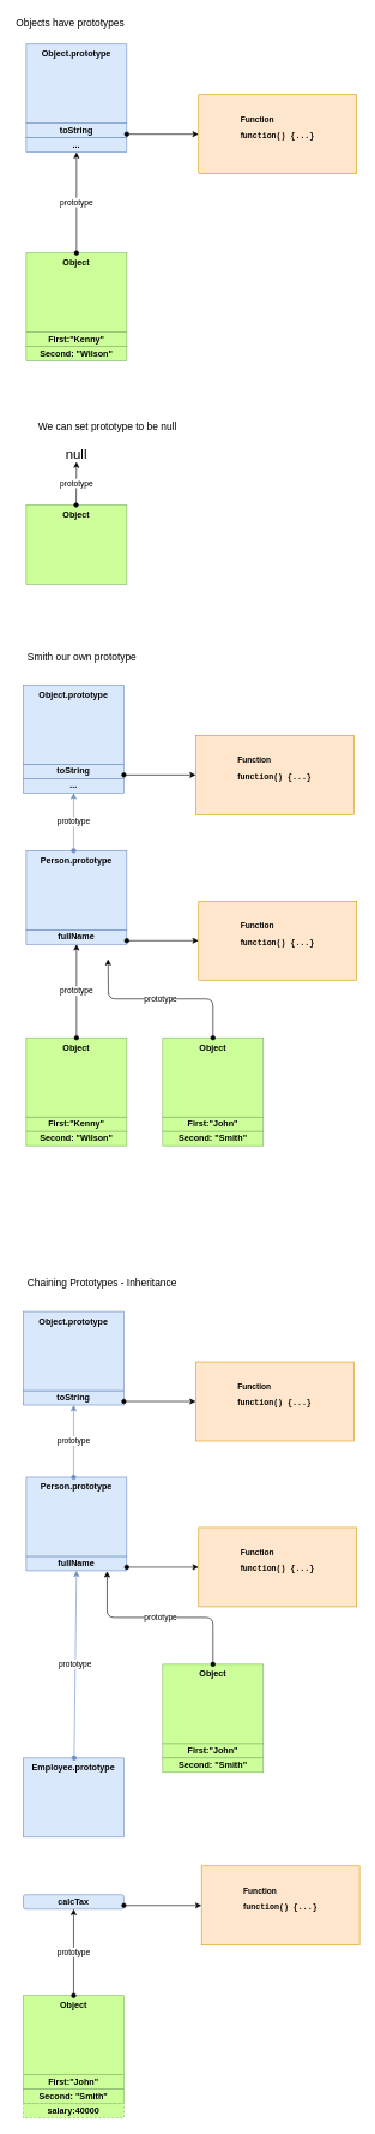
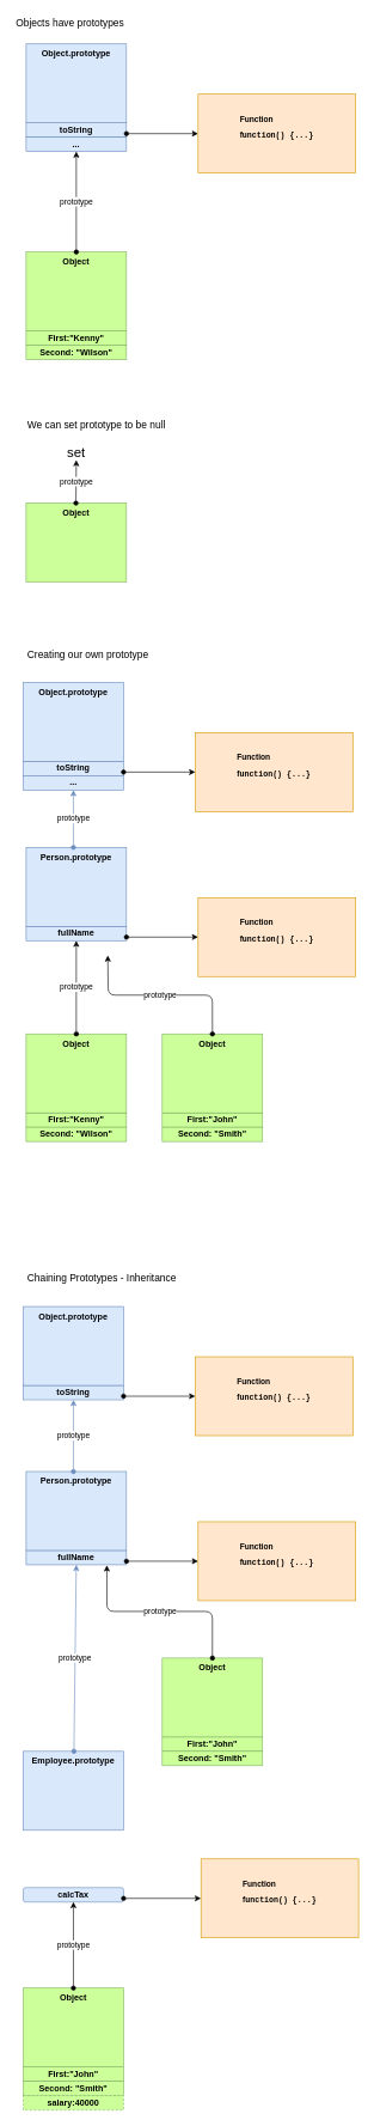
  <mxCell id="0" />
  <mxCell id="1" parent="0" />
  <mxCell id="2" value="First:&quot;Kenny&quot;" style="rounded=0;whiteSpace=wrap;html=1;strokeColor=#82b366;fillColor=#CCFF99;fontStyle=1" parent="1" vertex="1"><mxGeometry x="36" y="460" width="140" height="20" as="geometry" /></mxCell>
  <mxCell id="3" value="Second: &quot;Wilson&quot;" style="rounded=0;whiteSpace=wrap;html=1;strokeColor=#82b366;fillColor=#CCFF99;fontStyle=1" parent="1" vertex="1"><mxGeometry x="36" y="480" width="140" height="20" as="geometry" /></mxCell>
  <mxCell id="4" value="Object&lt;div style=&quot;text-align: justify&quot;&gt;&lt;/div&gt;" style="rounded=0;whiteSpace=wrap;html=1;strokeColor=#82b366;fillColor=#CCFF99;fontStyle=1;verticalAlign=top;" parent="1" vertex="1"><mxGeometry x="36" y="350" width="140" height="110" as="geometry" /></mxCell>
  <mxCell id="5" value="toString" style="rounded=0;whiteSpace=wrap;html=1;strokeColor=#6c8ebf;fillColor=#dae8fc;fontStyle=1" parent="1" vertex="1"><mxGeometry x="36" y="170" width="140" height="20" as="geometry" /></mxCell>
  <mxCell id="6" value="Object.prototype&lt;div style=&quot;text-align: justify&quot;&gt;&lt;/div&gt;" style="rounded=0;whiteSpace=wrap;html=1;strokeColor=#6c8ebf;fillColor=#dae8fc;fontStyle=1;verticalAlign=top;" parent="1" vertex="1"><mxGeometry x="36" y="60" width="140" height="110" as="geometry" /></mxCell>
  <mxCell id="7" value="" style="endArrow=classic;html=1;endFill=1;startArrow=oval;startFill=1;exitX=1;exitY=0.75;exitDx=0;exitDy=0;entryX=0;entryY=0.5;entryDx=0;entryDy=0;" parent="1" source="5" target="8" edge="1"><mxGeometry width="50" height="50" relative="1" as="geometry"><mxPoint x="246" y="40" as="sourcePoint" /><mxPoint x="296" y="-10" as="targetPoint" /></mxGeometry></mxCell>
  <mxCell id="8" value="&lt;p class=&quot;SourceCodeCxSpFirst&quot; style=&quot;text-align: left ; font-size: 11px ; line-height: 80%&quot;&gt;&lt;font style=&quot;font-size: 11px&quot;&gt;Function&lt;/font&gt;&lt;/p&gt;&lt;p class=&quot;SourceCodeCxSpFirst&quot; style=&quot;text-align: left ; font-size: 11px&quot;&gt;&lt;font style=&quot;font-size: 11px&quot;&gt;f&lt;font face=&quot;Courier New&quot;&gt;unction()&amp;nbsp;{...}&lt;/font&gt;&lt;/font&gt;&lt;/p&gt;&lt;br&gt;&lt;div style=&quot;text-align: justify&quot;&gt;&lt;/div&gt;" style="rounded=0;whiteSpace=wrap;html=1;strokeColor=#d79b00;fillColor=#ffe6cc;fontStyle=1" parent="1" vertex="1"><mxGeometry x="276" y="130" width="220" height="110" as="geometry" /></mxCell>
  <mxCell id="9" value="..." style="rounded=0;whiteSpace=wrap;html=1;strokeColor=#6c8ebf;fillColor=#dae8fc;fontStyle=1" parent="1" vertex="1"><mxGeometry x="36" y="190" width="140" height="20" as="geometry" /></mxCell>
  <mxCell id="10" value="prototype" style="endArrow=classic;html=1;endFill=1;startArrow=oval;startFill=1;exitX=0.5;exitY=0;exitDx=0;exitDy=0;" parent="1" source="4" target="9" edge="1"><mxGeometry width="50" height="50" relative="1" as="geometry"><mxPoint x="186" y="195" as="sourcePoint" /><mxPoint x="286" y="195" as="targetPoint" /></mxGeometry></mxCell>
  <mxCell id="11" value="&lt;font style=&quot;font-size: 14px&quot;&gt;Objects have prototypes&lt;/font&gt;" style="text;html=1;strokeColor=none;fillColor=none;align=left;verticalAlign=middle;whiteSpace=wrap;rounded=0;fontSize=19;" parent="1" vertex="1"><mxGeometry x="20" y="20" width="290" height="20" as="geometry" /></mxCell>
- <mxCell id="12" value="&lt;font style=&quot;font-size: 14px&quot;&gt;We can set prototype to be null&lt;/font&gt;" style="text;html=1;strokeColor=none;fillColor=none;align=left;verticalAlign=middle;whiteSpace=wrap;rounded=0;fontSize=19;" parent="1" vertex="1"><mxGeometry x="51" y="580" width="290" height="20" as="geometry" /></mxCell>
+ <mxCell id="12" value="&lt;font style=&quot;font-size: 14px&quot;&gt;We can set prototype to be null&lt;/font&gt;" style="text;html=1;strokeColor=none;fillColor=none;align=left;verticalAlign=middle;whiteSpace=wrap;rounded=0;fontSize=19;" parent="1" vertex="1"><mxGeometry x="36" y="580" width="290" height="20" as="geometry" /></mxCell>
  <mxCell id="13" value="Object&lt;div style=&quot;text-align: justify&quot;&gt;&lt;/div&gt;" style="rounded=0;whiteSpace=wrap;html=1;strokeColor=#82b366;fillColor=#CCFF99;fontStyle=1;verticalAlign=top;" parent="1" vertex="1"><mxGeometry x="36" y="700" width="140" height="110" as="geometry" /></mxCell>
  <mxCell id="14" value="prototype" style="endArrow=classic;html=1;endFill=1;startArrow=oval;startFill=1;exitX=0.5;exitY=0;exitDx=0;exitDy=0;" parent="1" edge="1"><mxGeometry width="50" height="50" relative="1" as="geometry"><mxPoint x="105.5" y="700" as="sourcePoint" /><mxPoint x="106" y="640" as="targetPoint" /></mxGeometry></mxCell>
- <mxCell id="15" value="null" style="text;html=1;strokeColor=none;fillColor=none;align=center;verticalAlign=middle;whiteSpace=wrap;rounded=0;fontSize=19;" parent="1" vertex="1"><mxGeometry x="86" y="620" width="40" height="20" as="geometry" /></mxCell>
- <mxCell id="16" value="&lt;span style=&quot;font-size: 14px&quot;&gt;Smith our own prototype&lt;/span&gt;" style="text;html=1;strokeColor=none;fillColor=none;align=left;verticalAlign=middle;whiteSpace=wrap;rounded=0;fontSize=19;" parent="1" vertex="1"><mxGeometry x="36" y="900" width="290" height="20" as="geometry" /></mxCell>
+ <mxCell id="15" value="set" style="text;html=1;strokeColor=none;fillColor=none;align=center;verticalAlign=middle;whiteSpace=wrap;rounded=0;fontSize=19;" parent="1" vertex="1"><mxGeometry x="86" y="620" width="40" height="20" as="geometry" /></mxCell>
+ <mxCell id="16" value="&lt;span style=&quot;font-size: 14px&quot;&gt;Creating our own prototype&lt;/span&gt;" style="text;html=1;strokeColor=none;fillColor=none;align=left;verticalAlign=middle;whiteSpace=wrap;rounded=0;fontSize=19;" parent="1" vertex="1"><mxGeometry x="36" y="900" width="290" height="20" as="geometry" /></mxCell>
  <mxCell id="17" value="First:&quot;Kenny&quot;" style="rounded=0;whiteSpace=wrap;html=1;strokeColor=#82b366;fillColor=#CCFF99;fontStyle=1" parent="1" vertex="1"><mxGeometry x="36" y="1550" width="140" height="20" as="geometry" /></mxCell>
  <mxCell id="18" value="Second: &quot;Wilson&quot;" style="rounded=0;whiteSpace=wrap;html=1;strokeColor=#82b366;fillColor=#CCFF99;fontStyle=1" parent="1" vertex="1"><mxGeometry x="36" y="1570" width="140" height="20" as="geometry" /></mxCell>
  <mxCell id="19" value="Object&lt;div style=&quot;text-align: justify&quot;&gt;&lt;/div&gt;" style="rounded=0;whiteSpace=wrap;html=1;strokeColor=#82b366;fillColor=#CCFF99;fontStyle=1;verticalAlign=top;" parent="1" vertex="1"><mxGeometry x="36" y="1440" width="140" height="110" as="geometry" /></mxCell>
  <mxCell id="20" value="toString" style="rounded=0;whiteSpace=wrap;html=1;strokeColor=#6c8ebf;fillColor=#dae8fc;fontStyle=1" parent="1" vertex="1"><mxGeometry x="32" y="1060" width="140" height="20" as="geometry" /></mxCell>
  <mxCell id="21" value="Object.prototype&lt;div style=&quot;text-align: justify&quot;&gt;&lt;/div&gt;" style="rounded=0;whiteSpace=wrap;html=1;strokeColor=#6c8ebf;fillColor=#dae8fc;fontStyle=1;verticalAlign=top;" parent="1" vertex="1"><mxGeometry x="32" y="950" width="140" height="110" as="geometry" /></mxCell>
  <mxCell id="22" value="" style="endArrow=classic;html=1;endFill=1;startArrow=oval;startFill=1;exitX=1;exitY=0.75;exitDx=0;exitDy=0;entryX=0;entryY=0.5;entryDx=0;entryDy=0;" parent="1" source="20" target="23" edge="1"><mxGeometry width="50" height="50" relative="1" as="geometry"><mxPoint x="242" y="930" as="sourcePoint" /><mxPoint x="292" y="880" as="targetPoint" /></mxGeometry></mxCell>
  <mxCell id="23" value="&lt;p class=&quot;SourceCodeCxSpFirst&quot; style=&quot;text-align: left ; font-size: 11px ; line-height: 80%&quot;&gt;&lt;font style=&quot;font-size: 11px&quot;&gt;Function&lt;/font&gt;&lt;/p&gt;&lt;p class=&quot;SourceCodeCxSpFirst&quot; style=&quot;text-align: left ; font-size: 11px&quot;&gt;&lt;font style=&quot;font-size: 11px&quot;&gt;f&lt;font face=&quot;Courier New&quot;&gt;unction()&amp;nbsp;{...}&lt;/font&gt;&lt;/font&gt;&lt;/p&gt;&lt;br&gt;&lt;div style=&quot;text-align: justify&quot;&gt;&lt;/div&gt;" style="rounded=0;whiteSpace=wrap;html=1;strokeColor=#d79b00;fillColor=#ffe6cc;fontStyle=1" parent="1" vertex="1"><mxGeometry x="272" y="1020" width="220" height="110" as="geometry" /></mxCell>
  <mxCell id="24" value="..." style="rounded=0;whiteSpace=wrap;html=1;strokeColor=#6c8ebf;fillColor=#dae8fc;fontStyle=1" parent="1" vertex="1"><mxGeometry x="32" y="1080" width="140" height="20" as="geometry" /></mxCell>
  <mxCell id="25" value="prototype" style="endArrow=classic;html=1;endFill=1;startArrow=oval;startFill=1;exitX=0.5;exitY=0;exitDx=0;exitDy=0;entryX=0.5;entryY=1;entryDx=0;entryDy=0;" parent="1" source="19" target="26" edge="1"><mxGeometry width="50" height="50" relative="1" as="geometry"><mxPoint x="182" y="1285" as="sourcePoint" /><mxPoint x="106" y="1330" as="targetPoint" /></mxGeometry></mxCell>
  <mxCell id="26" value="fullName" style="rounded=0;whiteSpace=wrap;html=1;strokeColor=#6c8ebf;fillColor=#dae8fc;fontStyle=1" parent="1" vertex="1"><mxGeometry x="36" y="1290" width="140" height="20" as="geometry" /></mxCell>
  <mxCell id="27" value="Person.prototype&lt;div style=&quot;text-align: justify&quot;&gt;&lt;/div&gt;" style="rounded=0;whiteSpace=wrap;html=1;strokeColor=#6c8ebf;fillColor=#dae8fc;fontStyle=1;verticalAlign=top;" parent="1" vertex="1"><mxGeometry x="36" y="1180" width="140" height="110" as="geometry" /></mxCell>
  <mxCell id="28" value="" style="endArrow=classic;html=1;endFill=1;startArrow=oval;startFill=1;exitX=1;exitY=0.75;exitDx=0;exitDy=0;entryX=0;entryY=0.5;entryDx=0;entryDy=0;" parent="1" source="26" target="29" edge="1"><mxGeometry width="50" height="50" relative="1" as="geometry"><mxPoint x="246" y="1160" as="sourcePoint" /><mxPoint x="296" y="1110" as="targetPoint" /></mxGeometry></mxCell>
  <mxCell id="29" value="&lt;p class=&quot;SourceCodeCxSpFirst&quot; style=&quot;text-align: left ; font-size: 11px ; line-height: 80%&quot;&gt;&lt;font style=&quot;font-size: 11px&quot;&gt;Function&lt;/font&gt;&lt;/p&gt;&lt;p class=&quot;SourceCodeCxSpFirst&quot; style=&quot;text-align: left ; font-size: 11px&quot;&gt;&lt;font style=&quot;font-size: 11px&quot;&gt;f&lt;font face=&quot;Courier New&quot;&gt;unction()&amp;nbsp;{...}&lt;/font&gt;&lt;/font&gt;&lt;/p&gt;&lt;br&gt;&lt;div style=&quot;text-align: justify&quot;&gt;&lt;/div&gt;" style="rounded=0;whiteSpace=wrap;html=1;strokeColor=#d79b00;fillColor=#ffe6cc;fontStyle=1" parent="1" vertex="1"><mxGeometry x="276" y="1250" width="220" height="110" as="geometry" /></mxCell>
  <mxCell id="30" value="prototype" style="endArrow=classic;html=1;endFill=1;startArrow=oval;startFill=1;fillColor=#dae8fc;strokeColor=#6c8ebf;" parent="1" edge="1"><mxGeometry width="50" height="50" relative="1" as="geometry"><mxPoint x="102" y="1180" as="sourcePoint" /><mxPoint x="102" y="1100" as="targetPoint" /></mxGeometry></mxCell>
  <mxCell id="31" value="First:&quot;John&quot;" style="rounded=0;whiteSpace=wrap;html=1;strokeColor=#82b366;fillColor=#CCFF99;fontStyle=1" parent="1" vertex="1"><mxGeometry x="226" y="1550" width="140" height="20" as="geometry" /></mxCell>
  <mxCell id="32" value="Second: &quot;Smith&quot;" style="rounded=0;whiteSpace=wrap;html=1;strokeColor=#82b366;fillColor=#CCFF99;fontStyle=1" parent="1" vertex="1"><mxGeometry x="226" y="1570" width="140" height="20" as="geometry" /></mxCell>
  <mxCell id="33" value="Object&lt;div style=&quot;text-align: justify&quot;&gt;&lt;/div&gt;" style="rounded=0;whiteSpace=wrap;html=1;strokeColor=#82b366;fillColor=#CCFF99;fontStyle=1;verticalAlign=top;" parent="1" vertex="1"><mxGeometry x="226" y="1440" width="140" height="110" as="geometry" /></mxCell>
  <mxCell id="34" value="prototype" style="endArrow=classic;html=1;endFill=1;startArrow=oval;startFill=1;exitX=0.5;exitY=0;exitDx=0;exitDy=0;entryX=0.814;entryY=1.033;entryDx=0;entryDy=0;edgeStyle=orthogonalEdgeStyle;entryPerimeter=0;" parent="1" source="33" edge="1"><mxGeometry width="50" height="50" relative="1" as="geometry"><mxPoint x="116" y="1450" as="sourcePoint" /><mxPoint x="149.96" y="1330.66" as="targetPoint" /></mxGeometry></mxCell>
  <mxCell id="35" value="&lt;span style=&quot;font-size: 14px&quot;&gt;Chaining Prototypes - Inheritance&lt;/span&gt;" style="text;html=1;strokeColor=none;fillColor=none;align=left;verticalAlign=middle;whiteSpace=wrap;rounded=0;fontSize=19;" parent="1" vertex="1"><mxGeometry x="36" y="1770" width="290" height="20" as="geometry" /></mxCell>
  <mxCell id="36" value="toString" style="rounded=0;whiteSpace=wrap;html=1;strokeColor=#6c8ebf;fillColor=#dae8fc;fontStyle=1" parent="1" vertex="1"><mxGeometry x="32" y="1930" width="140" height="20" as="geometry" /></mxCell>
  <mxCell id="37" value="Object.prototype&lt;div style=&quot;text-align: justify&quot;&gt;&lt;/div&gt;" style="rounded=0;whiteSpace=wrap;html=1;strokeColor=#6c8ebf;fillColor=#dae8fc;fontStyle=1;verticalAlign=top;" parent="1" vertex="1"><mxGeometry x="32" y="1820" width="140" height="110" as="geometry" /></mxCell>
  <mxCell id="38" value="" style="endArrow=classic;html=1;endFill=1;startArrow=oval;startFill=1;exitX=1;exitY=0.75;exitDx=0;exitDy=0;entryX=0;entryY=0.5;entryDx=0;entryDy=0;" parent="1" source="36" target="39" edge="1"><mxGeometry width="50" height="50" relative="1" as="geometry"><mxPoint x="242" y="1800" as="sourcePoint" /><mxPoint x="292" y="1750" as="targetPoint" /></mxGeometry></mxCell>
  <mxCell id="39" value="&lt;p class=&quot;SourceCodeCxSpFirst&quot; style=&quot;text-align: left ; font-size: 11px ; line-height: 80%&quot;&gt;&lt;font style=&quot;font-size: 11px&quot;&gt;Function&lt;/font&gt;&lt;/p&gt;&lt;p class=&quot;SourceCodeCxSpFirst&quot; style=&quot;text-align: left ; font-size: 11px&quot;&gt;&lt;font style=&quot;font-size: 11px&quot;&gt;f&lt;font face=&quot;Courier New&quot;&gt;unction()&amp;nbsp;{...}&lt;/font&gt;&lt;/font&gt;&lt;/p&gt;&lt;br&gt;&lt;div style=&quot;text-align: justify&quot;&gt;&lt;/div&gt;" style="rounded=0;whiteSpace=wrap;html=1;strokeColor=#d79b00;fillColor=#ffe6cc;fontStyle=1" parent="1" vertex="1"><mxGeometry x="272" y="1890" width="220" height="110" as="geometry" /></mxCell>
  <mxCell id="40" value="fullName" style="rounded=0;whiteSpace=wrap;html=1;strokeColor=#6c8ebf;fillColor=#dae8fc;fontStyle=1" parent="1" vertex="1"><mxGeometry x="36" y="2160" width="140" height="20" as="geometry" /></mxCell>
  <mxCell id="41" value="Person.prototype&lt;div style=&quot;text-align: justify&quot;&gt;&lt;/div&gt;" style="rounded=0;whiteSpace=wrap;html=1;strokeColor=#6c8ebf;fillColor=#dae8fc;fontStyle=1;verticalAlign=top;" parent="1" vertex="1"><mxGeometry x="36" y="2050" width="140" height="110" as="geometry" /></mxCell>
  <mxCell id="42" value="" style="endArrow=classic;html=1;endFill=1;startArrow=oval;startFill=1;exitX=1;exitY=0.75;exitDx=0;exitDy=0;entryX=0;entryY=0.5;entryDx=0;entryDy=0;" parent="1" source="40" target="43" edge="1"><mxGeometry width="50" height="50" relative="1" as="geometry"><mxPoint x="246" y="2030" as="sourcePoint" /><mxPoint x="296" y="1980" as="targetPoint" /></mxGeometry></mxCell>
  <mxCell id="43" value="&lt;p class=&quot;SourceCodeCxSpFirst&quot; style=&quot;text-align: left ; font-size: 11px ; line-height: 80%&quot;&gt;&lt;font style=&quot;font-size: 11px&quot;&gt;Function&lt;/font&gt;&lt;/p&gt;&lt;p class=&quot;SourceCodeCxSpFirst&quot; style=&quot;text-align: left ; font-size: 11px&quot;&gt;&lt;font style=&quot;font-size: 11px&quot;&gt;f&lt;font face=&quot;Courier New&quot;&gt;unction()&amp;nbsp;{...}&lt;/font&gt;&lt;/font&gt;&lt;/p&gt;&lt;br&gt;&lt;div style=&quot;text-align: justify&quot;&gt;&lt;/div&gt;" style="rounded=0;whiteSpace=wrap;html=1;strokeColor=#d79b00;fillColor=#ffe6cc;fontStyle=1" parent="1" vertex="1"><mxGeometry x="276" y="2120" width="220" height="110" as="geometry" /></mxCell>
  <mxCell id="44" value="prototype" style="endArrow=classic;html=1;endFill=1;startArrow=oval;startFill=1;fillColor=#dae8fc;strokeColor=#6c8ebf;entryX=0.5;entryY=1;entryDx=0;entryDy=0;" parent="1" target="36" edge="1"><mxGeometry width="50" height="50" relative="1" as="geometry"><mxPoint x="102" y="2050" as="sourcePoint" /><mxPoint x="102" y="1970" as="targetPoint" /></mxGeometry></mxCell>
  <mxCell id="45" value="First:&quot;John&quot;" style="rounded=0;whiteSpace=wrap;html=1;strokeColor=#82b366;fillColor=#CCFF99;fontStyle=1" parent="1" vertex="1"><mxGeometry x="226" y="2420" width="140" height="20" as="geometry" /></mxCell>
  <mxCell id="46" value="Second: &quot;Smith&quot;" style="rounded=0;whiteSpace=wrap;html=1;strokeColor=#82b366;fillColor=#CCFF99;fontStyle=1" parent="1" vertex="1"><mxGeometry x="226" y="2440" width="140" height="20" as="geometry" /></mxCell>
  <mxCell id="47" value="Object&lt;div style=&quot;text-align: justify&quot;&gt;&lt;/div&gt;" style="rounded=0;whiteSpace=wrap;html=1;strokeColor=#82b366;fillColor=#CCFF99;fontStyle=1;verticalAlign=top;" parent="1" vertex="1"><mxGeometry x="226" y="2310" width="140" height="110" as="geometry" /></mxCell>
  <mxCell id="48" value="prototype" style="endArrow=classic;html=1;endFill=1;startArrow=oval;startFill=1;exitX=0.5;exitY=0;exitDx=0;exitDy=0;entryX=0.805;entryY=1.033;entryDx=0;entryDy=0;edgeStyle=orthogonalEdgeStyle;entryPerimeter=0;" parent="1" source="47" target="40" edge="1"><mxGeometry width="50" height="50" relative="1" as="geometry"><mxPoint x="116" y="2320" as="sourcePoint" /><mxPoint x="149.96" y="2200.66" as="targetPoint" /></mxGeometry></mxCell>
  <mxCell id="49" value="calcTax" style="whiteSpace=wrap;html=1;strokeColor=#6c8ebf;fillColor=#dae8fc;fontStyle=1;rounded=1;" parent="1" vertex="1"><mxGeometry x="32" y="2630" width="140" height="20" as="geometry" /></mxCell>
  <mxCell id="50" value="Employee.prototype&lt;div style=&quot;text-align: justify&quot;&gt;&lt;/div&gt;" style="rounded=0;whiteSpace=wrap;html=1;strokeColor=#6c8ebf;fillColor=#dae8fc;fontStyle=1;verticalAlign=top;" parent="1" vertex="1"><mxGeometry x="32" y="2440" width="140" height="110" as="geometry" /></mxCell>
  <mxCell id="51" value="" style="endArrow=classic;html=1;endFill=1;startArrow=oval;startFill=1;exitX=1;exitY=0.75;exitDx=0;exitDy=0;entryX=0;entryY=0.5;entryDx=0;entryDy=0;" parent="1" source="49" target="52" edge="1"><mxGeometry width="50" height="50" relative="1" as="geometry"><mxPoint x="250" y="2500" as="sourcePoint" /><mxPoint x="300" y="2450" as="targetPoint" /></mxGeometry></mxCell>
  <mxCell id="52" value="&lt;p class=&quot;SourceCodeCxSpFirst&quot; style=&quot;text-align: left ; font-size: 11px ; line-height: 80%&quot;&gt;&lt;font style=&quot;font-size: 11px&quot;&gt;Function&lt;/font&gt;&lt;/p&gt;&lt;p class=&quot;SourceCodeCxSpFirst&quot; style=&quot;text-align: left ; font-size: 11px&quot;&gt;&lt;font style=&quot;font-size: 11px&quot;&gt;f&lt;font face=&quot;Courier New&quot;&gt;unction()&amp;nbsp;{...}&lt;/font&gt;&lt;/font&gt;&lt;/p&gt;&lt;br&gt;&lt;div style=&quot;text-align: justify&quot;&gt;&lt;/div&gt;" style="rounded=0;whiteSpace=wrap;html=1;strokeColor=#d79b00;fillColor=#ffe6cc;fontStyle=1" parent="1" vertex="1"><mxGeometry x="280" y="2590" width="220" height="110" as="geometry" /></mxCell>
  <mxCell id="53" value="First:&quot;John&quot;" style="rounded=0;whiteSpace=wrap;html=1;strokeColor=#82b366;fillColor=#CCFF99;fontStyle=1" parent="1" vertex="1"><mxGeometry x="32" y="2880" width="140" height="20" as="geometry" /></mxCell>
  <mxCell id="54" value="Second: &quot;Smith&quot;" style="rounded=0;whiteSpace=wrap;html=1;strokeColor=#82b366;fillColor=#CCFF99;fontStyle=1" parent="1" vertex="1"><mxGeometry x="32" y="2900" width="140" height="20" as="geometry" /></mxCell>
  <mxCell id="55" value="Object&lt;div style=&quot;text-align: justify&quot;&gt;&lt;/div&gt;" style="rounded=0;whiteSpace=wrap;html=1;strokeColor=#82b366;fillColor=#CCFF99;fontStyle=1;verticalAlign=top;" parent="1" vertex="1"><mxGeometry x="32" y="2770" width="140" height="110" as="geometry" /></mxCell>
  <mxCell id="56" value="prototype" style="endArrow=classic;html=1;endFill=1;startArrow=oval;startFill=1;exitX=0.5;exitY=0;exitDx=0;exitDy=0;edgeStyle=orthogonalEdgeStyle;" parent="1" source="55" target="49" edge="1"><mxGeometry width="50" height="50" relative="1" as="geometry"><mxPoint x="120" y="2790" as="sourcePoint" /><mxPoint x="153.96" y="2670.66" as="targetPoint" /></mxGeometry></mxCell>
  <mxCell id="57" value="salary:40000" style="rounded=0;whiteSpace=wrap;html=1;strokeColor=#82b366;fillColor=#CCFF99;fontStyle=1;dashed=1;" parent="1" vertex="1"><mxGeometry x="32" y="2920" width="140" height="20" as="geometry" /></mxCell>
  <mxCell id="58" value="prototype" style="endArrow=classic;html=1;endFill=1;startArrow=oval;startFill=1;fillColor=#dae8fc;strokeColor=#6c8ebf;entryX=0.5;entryY=1;entryDx=0;entryDy=0;" parent="1" source="50" target="40" edge="1"><mxGeometry width="50" height="50" relative="1" as="geometry"><mxPoint x="86" y="2360" as="sourcePoint" /><mxPoint x="86" y="2260" as="targetPoint" /></mxGeometry></mxCell>
